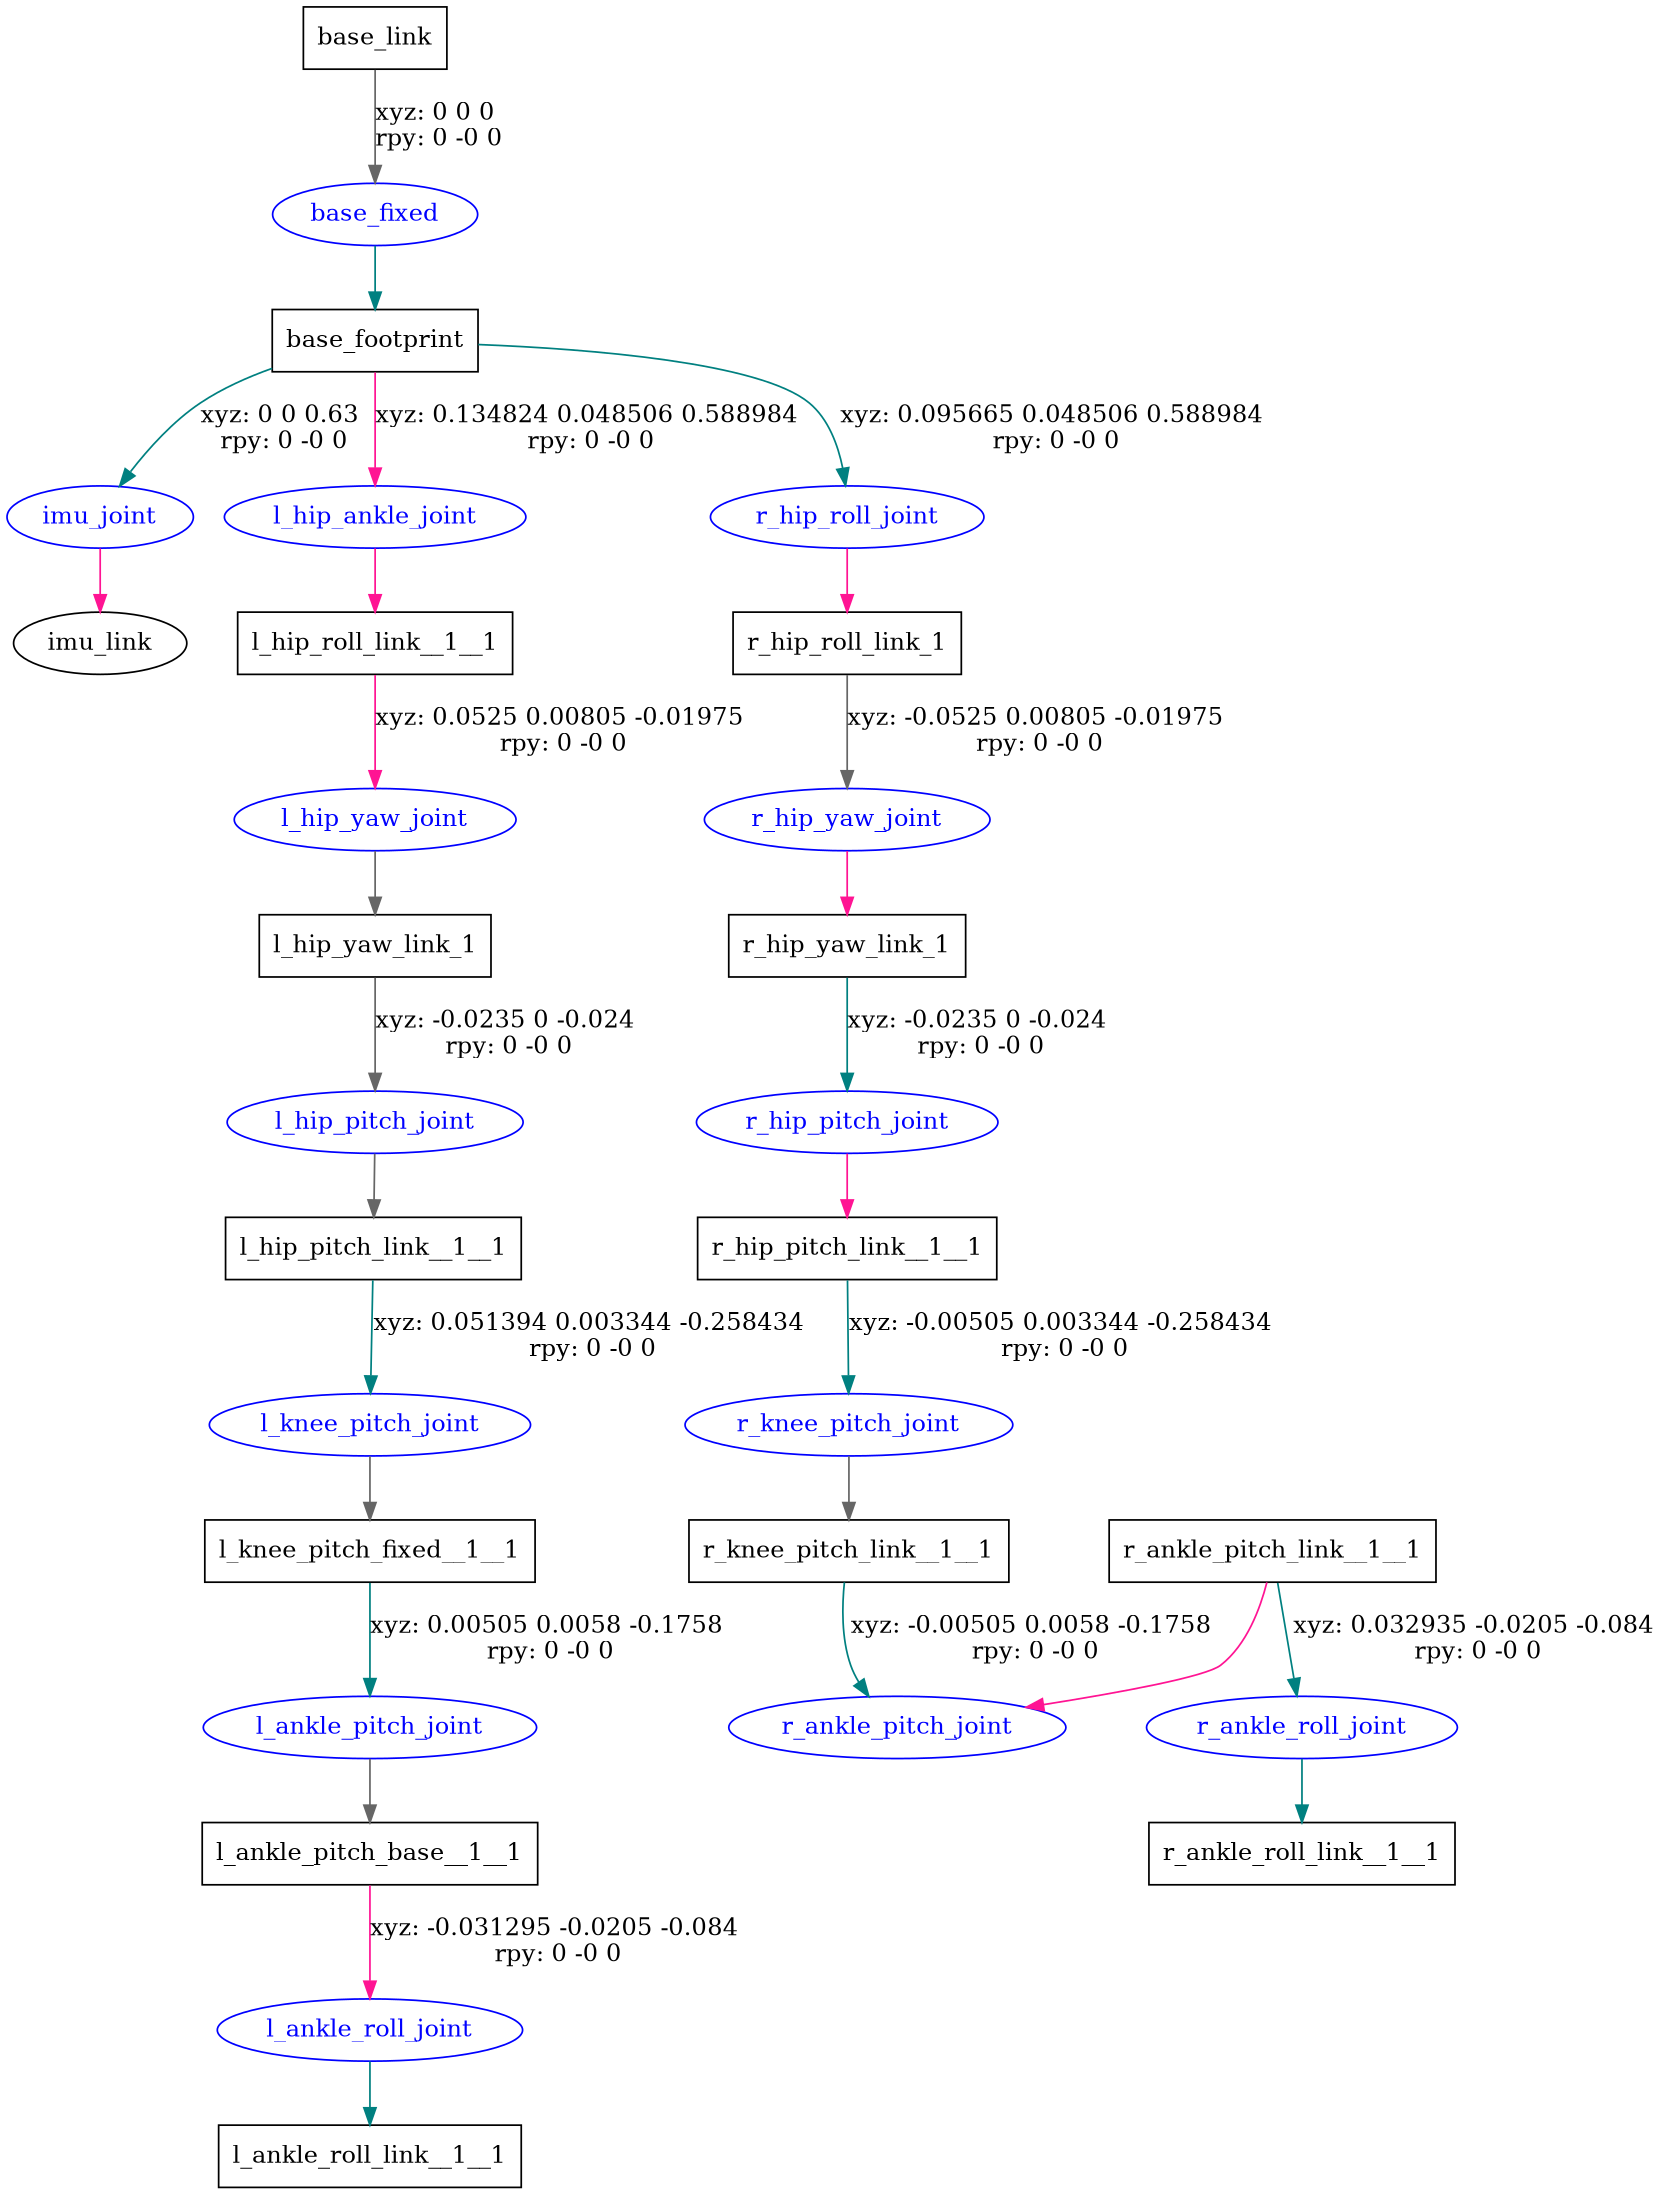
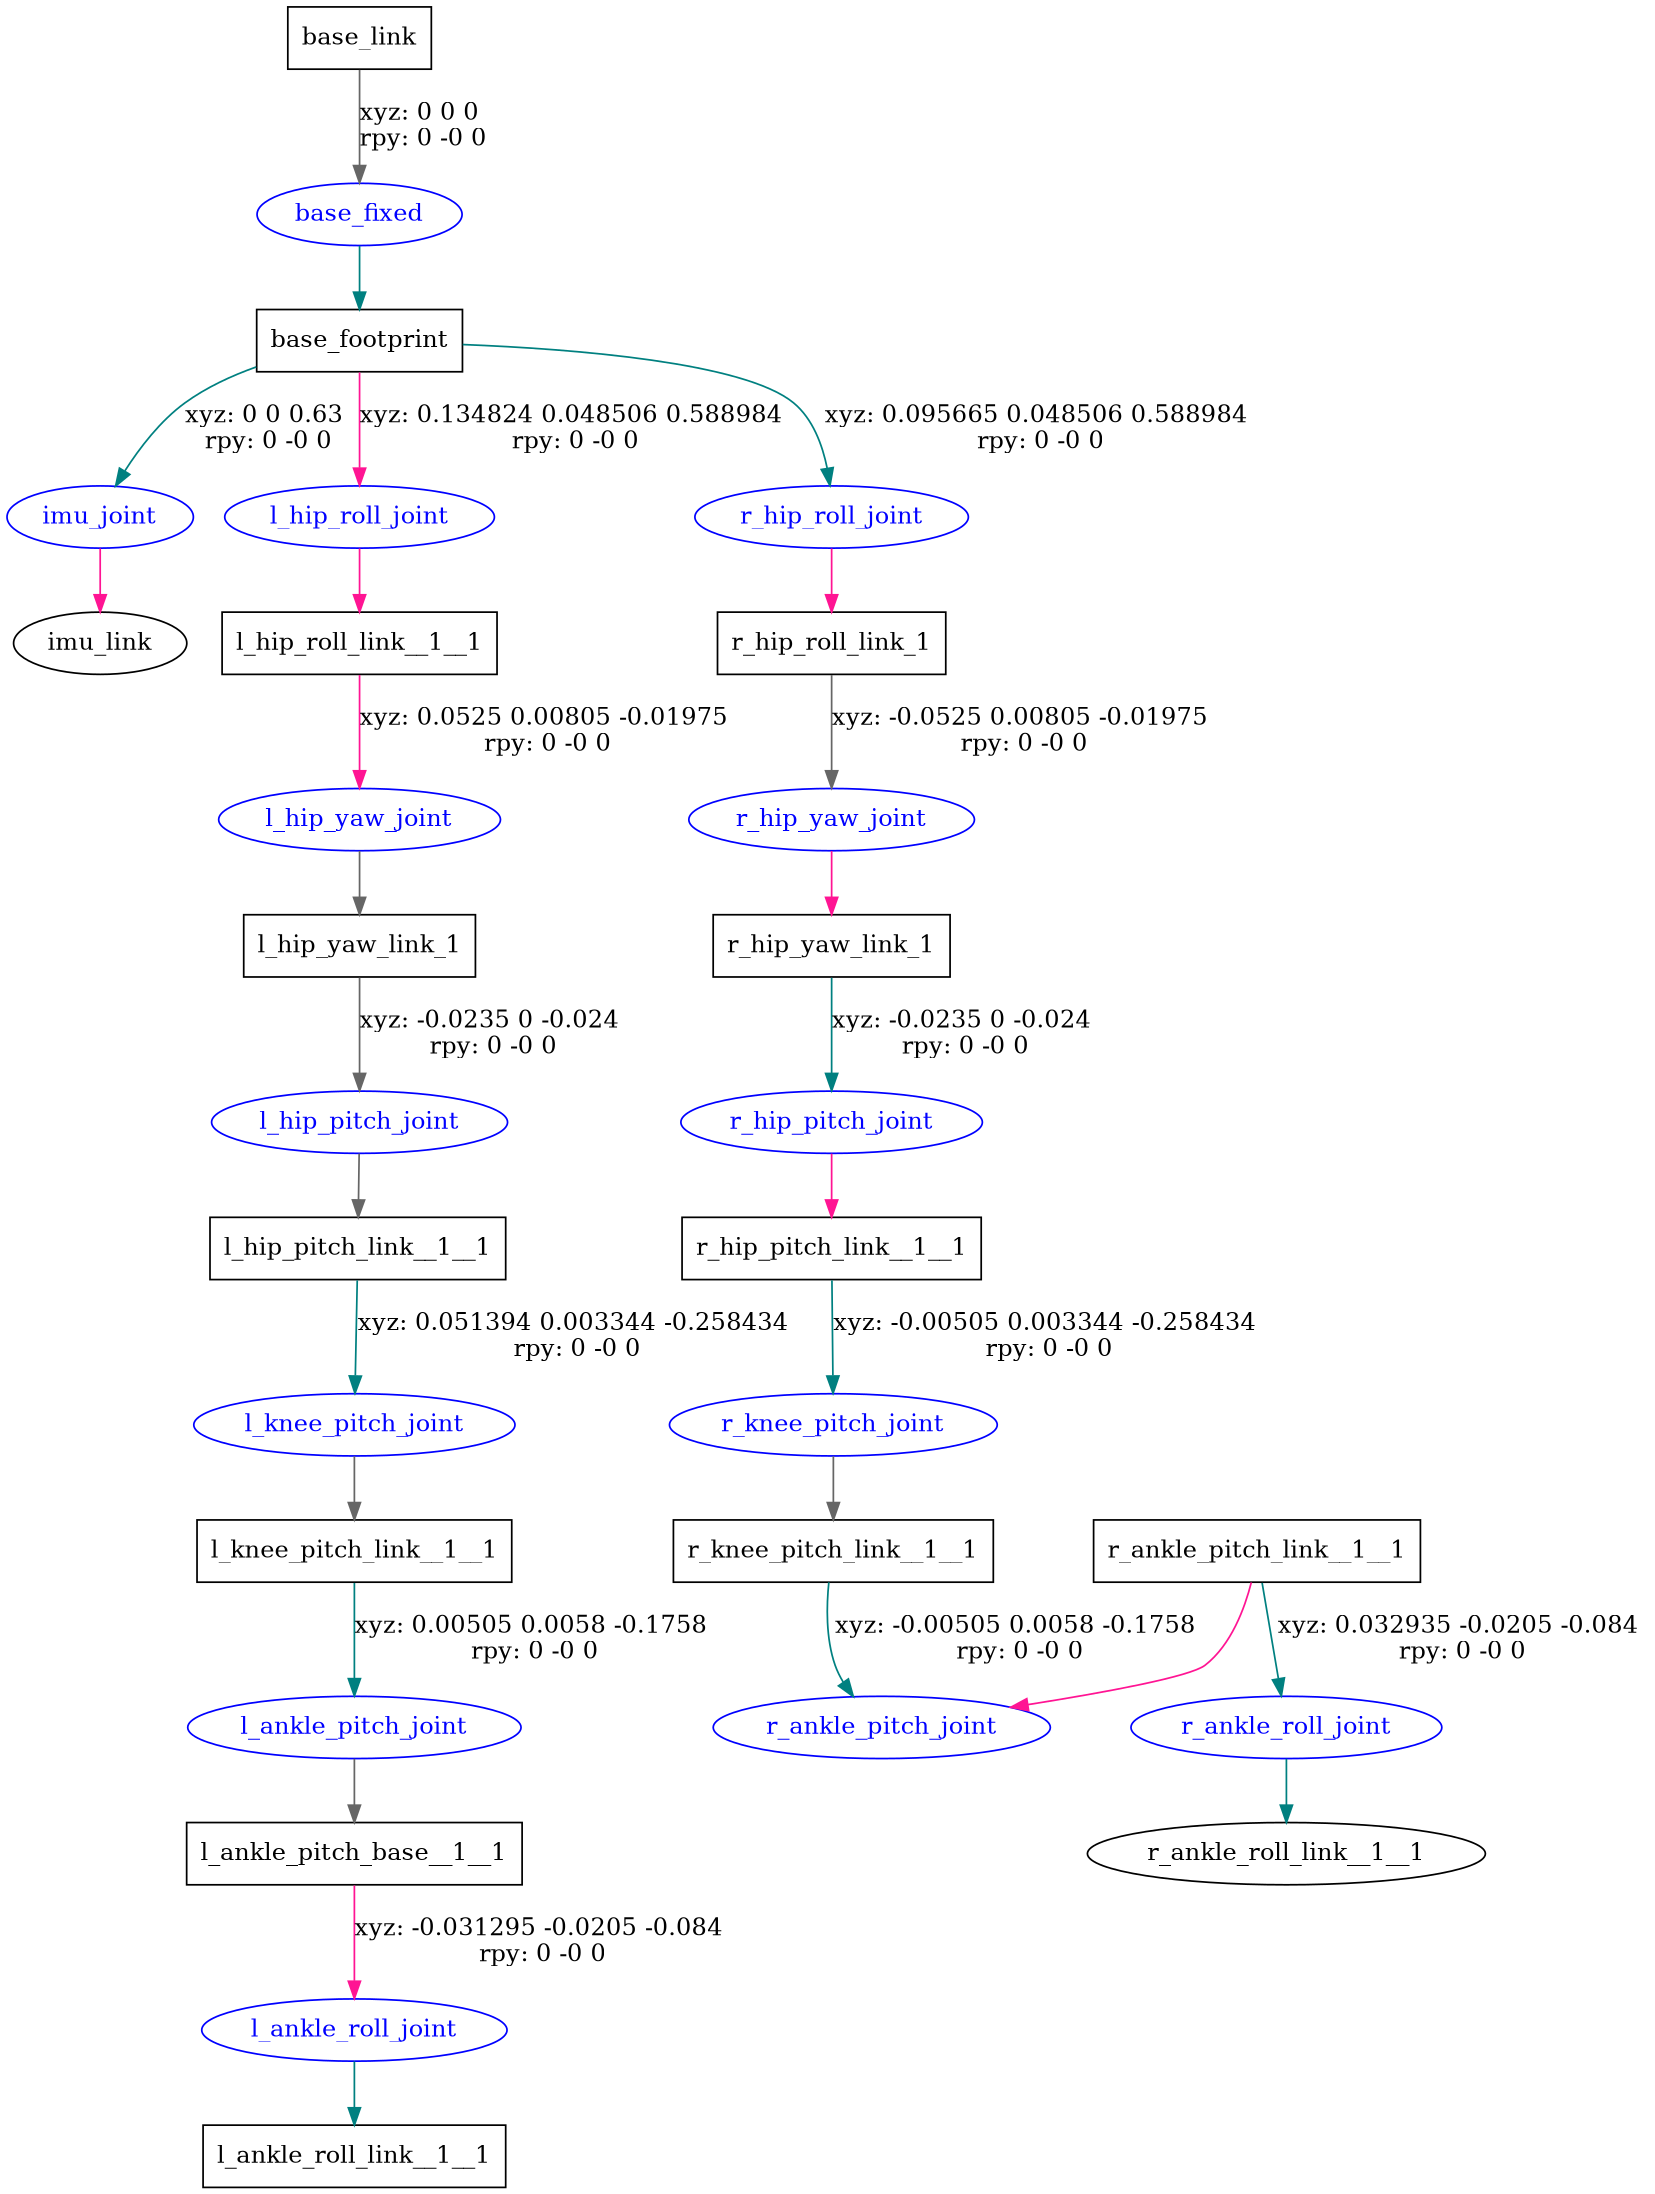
  digraph {
    node [shape=ellipse]
    edge [color=teal]
    n1 [label=base_link shape=box]
    base_fixed [color=blue fontcolor=blue]
    n3 [label=base_footprint shape=box]
    n4 [color=blue fontcolor=blue label=imu_joint]
-   l_hip_roll_joint [color=blue fontcolor=blue label=l_hip_ankle_joint]
+   l_hip_roll_joint [color=blue fontcolor=blue]
    r_hip_roll_joint [color=blue fontcolor=blue]
    n7 [label=imu_link]
    n8 [label=l_hip_roll_link__1__1 shape=box]
    n9 [label=r_hip_roll_link_1 shape=box]
    l_hip_yaw_joint [color=blue fontcolor=blue]
    n11 [label=l_hip_yaw_link_1 shape=box]
    l_hip_pitch_joint [color=blue fontcolor=blue]
    n13 [label=l_hip_pitch_link__1__1 shape=box]
    l_knee_pitch_joint [color=blue fontcolor=blue]
-   n15 [label=l_knee_pitch_fixed__1__1 shape=box]
+   n15 [label=l_knee_pitch_link__1__1 shape=box]
    l_ankle_pitch_joint [color=blue fontcolor=blue]
    n17 [label=l_ankle_pitch_base__1__1 shape=box]
    l_ankle_roll_joint [color=blue fontcolor=blue]
    n19 [label=l_ankle_roll_link__1__1 shape=box]
    r_hip_yaw_joint [color=blue fontcolor=blue]
    n21 [label=r_hip_yaw_link_1 shape=box]
    r_hip_pitch_joint [color=blue fontcolor=blue]
    n23 [label=r_hip_pitch_link__1__1 shape=box]
    r_knee_pitch_joint [color=blue fontcolor=blue]
    n25 [label=r_knee_pitch_link__1__1 shape=box]
    r_ankle_pitch_joint [color=blue fontcolor=blue]
    n27 [label=r_ankle_pitch_link__1__1 shape=box]
    r_ankle_roll_joint [color=blue fontcolor=blue]
-   n29 [label=r_ankle_roll_link__1__1 shape=box]
+   n29 [label=r_ankle_roll_link__1__1]
    n1 -> base_fixed [color=gray40 label="xyz: 0 0 0 \nrpy: 0 -0 0"]
    base_fixed -> n3
    n3 -> n4 [label="xyz: 0 0 0.63 \nrpy: 0 -0 0"]
    n3 -> l_hip_roll_joint [color=deeppink label="xyz: 0.134824 0.048506 0.588984 \nrpy: 0 -0 0"]
    n3 -> r_hip_roll_joint [label="xyz: 0.095665 0.048506 0.588984 \nrpy: 0 -0 0"]
    n4 -> n7 [color=deeppink]
    l_hip_roll_joint -> n8 [color=deeppink]
    r_hip_roll_joint -> n9 [color=deeppink]
    n8 -> l_hip_yaw_joint [color=deeppink label="xyz: 0.0525 0.00805 -0.01975 \nrpy: 0 -0 0"]
    n9 -> r_hip_yaw_joint [color=gray40 label="xyz: -0.0525 0.00805 -0.01975 \nrpy: 0 -0 0"]
    l_hip_yaw_joint -> n11 [color=gray40]
    n11 -> l_hip_pitch_joint [color=gray40 label="xyz: -0.0235 0 -0.024 \nrpy: 0 -0 0"]
    l_hip_pitch_joint -> n13 [color=gray40]
    n13 -> l_knee_pitch_joint [label="xyz: 0.051394 0.003344 -0.258434 \nrpy: 0 -0 0"]
    l_knee_pitch_joint -> n15 [color=gray40]
    n15 -> l_ankle_pitch_joint [label="xyz: 0.00505 0.0058 -0.1758 \nrpy: 0 -0 0"]
    l_ankle_pitch_joint -> n17 [color=gray40]
    n17 -> l_ankle_roll_joint [color=deeppink label="xyz: -0.031295 -0.0205 -0.084 \nrpy: 0 -0 0"]
    l_ankle_roll_joint -> n19
    r_hip_yaw_joint -> n21 [color=deeppink]
    n21 -> r_hip_pitch_joint [label="xyz: -0.0235 0 -0.024 \nrpy: 0 -0 0"]
    r_hip_pitch_joint -> n23 [color=deeppink]
    n23 -> r_knee_pitch_joint [label="xyz: -0.00505 0.003344 -0.258434 \nrpy: 0 -0 0"]
    r_knee_pitch_joint -> n25 [color=gray40]
    n25 -> r_ankle_pitch_joint [label="xyz: -0.00505 0.0058 -0.1758 \nrpy: 0 -0 0"]
    n27 -> r_ankle_pitch_joint [color=deeppink]
    n27 -> r_ankle_roll_joint [label="xyz: 0.032935 -0.0205 -0.084 \nrpy: 0 -0 0"]
    r_ankle_roll_joint -> n29
  }
